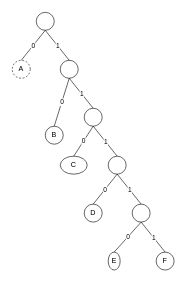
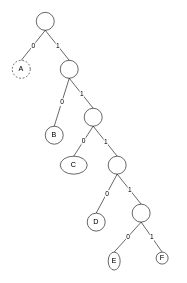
  <mxCell id="0" />
  <mxCell id="1" parent="0" />
  <mxCell id="2" value="A" style="ellipse;whiteSpace=wrap;html=1;aspect=fixed;dashed=1;" parent="1" vertex="1"><mxGeometry x="20" y="100" width="30" height="30" as="geometry" /></mxCell>
  <mxCell id="3" value="B" style="ellipse;whiteSpace=wrap;html=1;aspect=fixed;" parent="1" vertex="1"><mxGeometry x="75" y="210" width="30" height="30" as="geometry" /></mxCell>
  <mxCell id="4" value="C" style="ellipse;whiteSpace=wrap;html=1;aspect=fixed;" parent="1" vertex="1"><mxGeometry x="100" y="260" width="45" height="30" as="geometry" /></mxCell>
- <mxCell id="5" value="D" style="ellipse;whiteSpace=wrap;html=1;aspect=fixed;" parent="1" vertex="1"><mxGeometry x="140" y="340" width="30" height="30" as="geometry" /></mxCell>
+ <mxCell id="5" value="D" style="ellipse;whiteSpace=wrap;html=1;aspect=fixed;" parent="1" vertex="1"><mxGeometry x="145" y="355" width="30" height="30" as="geometry" /></mxCell>
  <mxCell id="6" value="E" style="ellipse;whiteSpace=wrap;html=1;aspect=fixed;" parent="1" vertex="1"><mxGeometry x="180" y="420" width="20" height="30" as="geometry" /></mxCell>
- <mxCell id="7" value="F" style="ellipse;whiteSpace=wrap;html=1;aspect=fixed;" parent="1" vertex="1"><mxGeometry x="260" y="420" width="30" height="30" as="geometry" /></mxCell>
+ <mxCell id="7" value="F" style="ellipse;whiteSpace=wrap;html=1;aspect=fixed;" parent="1" vertex="1"><mxGeometry x="260" y="420" width="20" height="20" as="geometry" /></mxCell>
  <mxCell id="8" value="" style="ellipse;whiteSpace=wrap;html=1;aspect=fixed;" parent="1" vertex="1"><mxGeometry x="220" y="340" width="30" height="30" as="geometry" /></mxCell>
  <mxCell id="9" value="" style="ellipse;whiteSpace=wrap;html=1;aspect=fixed;" parent="1" vertex="1"><mxGeometry x="180" y="260" width="30" height="30" as="geometry" /></mxCell>
  <mxCell id="10" value="" style="ellipse;whiteSpace=wrap;html=1;aspect=fixed;" parent="1" vertex="1"><mxGeometry x="140" y="180" width="30" height="30" as="geometry" /></mxCell>
  <mxCell id="11" value="" style="ellipse;whiteSpace=wrap;html=1;aspect=fixed;" parent="1" vertex="1"><mxGeometry x="100" y="100" width="30" height="30" as="geometry" /></mxCell>
  <mxCell id="12" value="" style="ellipse;whiteSpace=wrap;html=1;aspect=fixed;" parent="1" vertex="1"><mxGeometry x="60" y="20" width="30" height="30" as="geometry" /></mxCell>
  <mxCell id="13" value="" style="endArrow=none;html=1;endFill=0;exitX=0.5;exitY=0;exitDx=0;exitDy=0;entryX=0.5;entryY=1;entryDx=0;entryDy=0;" parent="1" source="2" target="12" edge="1"><mxGeometry relative="1" as="geometry"><mxPoint x="-40" y="350" as="sourcePoint" /><mxPoint x="30" y="300" as="targetPoint" /></mxGeometry></mxCell>
  <mxCell id="14" value="0" style="edgeLabel;resizable=0;html=1;align=center;verticalAlign=middle;" parent="13" connectable="0" vertex="1"><mxGeometry relative="1" as="geometry" /></mxCell>
  <mxCell id="15" value="" style="endArrow=none;html=1;endFill=0;exitX=0.5;exitY=0;exitDx=0;exitDy=0;entryX=0.5;entryY=1;entryDx=0;entryDy=0;" parent="1" source="3" target="11" edge="1"><mxGeometry relative="1" as="geometry"><mxPoint x="-30" y="360" as="sourcePoint" /><mxPoint x="40" y="310" as="targetPoint" /></mxGeometry></mxCell>
  <mxCell id="16" value="0" style="edgeLabel;resizable=0;html=1;align=center;verticalAlign=middle;" parent="15" connectable="0" vertex="1"><mxGeometry relative="1" as="geometry" /></mxCell>
  <mxCell id="17" value="" style="endArrow=none;html=1;endFill=0;entryX=0.5;entryY=1;entryDx=0;entryDy=0;exitX=0.5;exitY=0;exitDx=0;exitDy=0;" parent="1" source="4" target="10" edge="1"><mxGeometry relative="1" as="geometry"><mxPoint x="-20" y="370" as="sourcePoint" /><mxPoint x="50" y="320" as="targetPoint" /></mxGeometry></mxCell>
  <mxCell id="18" value="0" style="edgeLabel;resizable=0;html=1;align=center;verticalAlign=middle;" parent="17" connectable="0" vertex="1"><mxGeometry relative="1" as="geometry" /></mxCell>
  <mxCell id="19" value="" style="endArrow=none;html=1;endFill=0;exitX=0.5;exitY=0;exitDx=0;exitDy=0;entryX=0.5;entryY=1;entryDx=0;entryDy=0;" parent="1" source="5" target="9" edge="1"><mxGeometry relative="1" as="geometry"><mxPoint x="-10" y="380" as="sourcePoint" /><mxPoint x="60" y="330" as="targetPoint" /></mxGeometry></mxCell>
  <mxCell id="20" value="0" style="edgeLabel;resizable=0;html=1;align=center;verticalAlign=middle;" parent="19" connectable="0" vertex="1"><mxGeometry relative="1" as="geometry" /></mxCell>
  <mxCell id="21" value="" style="endArrow=none;html=1;endFill=0;exitX=0.5;exitY=0;exitDx=0;exitDy=0;entryX=0.5;entryY=1;entryDx=0;entryDy=0;" parent="1" source="6" target="8" edge="1"><mxGeometry relative="1" as="geometry"><mxPoint x="0" y="390" as="sourcePoint" /><mxPoint x="70" y="340" as="targetPoint" /></mxGeometry></mxCell>
  <mxCell id="22" value="0" style="edgeLabel;resizable=0;html=1;align=center;verticalAlign=middle;" parent="21" connectable="0" vertex="1"><mxGeometry relative="1" as="geometry" /></mxCell>
  <mxCell id="23" value="" style="endArrow=none;html=1;endFill=0;exitX=0.5;exitY=0;exitDx=0;exitDy=0;entryX=0.5;entryY=1;entryDx=0;entryDy=0;" parent="1" source="7" target="8" edge="1"><mxGeometry relative="1" as="geometry"><mxPoint x="10" y="400" as="sourcePoint" /><mxPoint x="80" y="350" as="targetPoint" /></mxGeometry></mxCell>
  <mxCell id="24" value="1" style="edgeLabel;resizable=0;html=1;align=center;verticalAlign=middle;" parent="23" connectable="0" vertex="1"><mxGeometry relative="1" as="geometry" /></mxCell>
  <mxCell id="25" value="" style="endArrow=none;html=1;endFill=0;exitX=0.5;exitY=0;exitDx=0;exitDy=0;entryX=0.5;entryY=1;entryDx=0;entryDy=0;" parent="1" source="8" target="9" edge="1"><mxGeometry relative="1" as="geometry"><mxPoint x="285" y="430" as="sourcePoint" /><mxPoint x="245" y="400" as="targetPoint" /></mxGeometry></mxCell>
  <mxCell id="26" value="1" style="edgeLabel;resizable=0;html=1;align=center;verticalAlign=middle;" parent="25" connectable="0" vertex="1"><mxGeometry relative="1" as="geometry" /></mxCell>
  <mxCell id="27" value="" style="endArrow=none;html=1;endFill=0;exitX=0.5;exitY=0;exitDx=0;exitDy=0;entryX=0.5;entryY=1;entryDx=0;entryDy=0;" parent="1" source="9" target="10" edge="1"><mxGeometry relative="1" as="geometry"><mxPoint x="295" y="440" as="sourcePoint" /><mxPoint x="255" y="410" as="targetPoint" /></mxGeometry></mxCell>
  <mxCell id="28" value="1" style="edgeLabel;resizable=0;html=1;align=center;verticalAlign=middle;" parent="27" connectable="0" vertex="1"><mxGeometry relative="1" as="geometry" /></mxCell>
  <mxCell id="29" value="" style="endArrow=none;html=1;endFill=0;exitX=0.5;exitY=0;exitDx=0;exitDy=0;entryX=0.5;entryY=1;entryDx=0;entryDy=0;" parent="1" source="10" target="11" edge="1"><mxGeometry relative="1" as="geometry"><mxPoint x="305" y="450" as="sourcePoint" /><mxPoint x="265" y="420" as="targetPoint" /></mxGeometry></mxCell>
  <mxCell id="30" value="1" style="edgeLabel;resizable=0;html=1;align=center;verticalAlign=middle;" parent="29" connectable="0" vertex="1"><mxGeometry relative="1" as="geometry" /></mxCell>
  <mxCell id="31" value="" style="endArrow=none;html=1;endFill=0;exitX=0.5;exitY=0;exitDx=0;exitDy=0;entryX=0.5;entryY=1;entryDx=0;entryDy=0;" parent="1" source="11" target="12" edge="1"><mxGeometry relative="1" as="geometry"><mxPoint x="315" y="460" as="sourcePoint" /><mxPoint x="275" y="430" as="targetPoint" /></mxGeometry></mxCell>
  <mxCell id="32" value="1" style="edgeLabel;resizable=0;html=1;align=center;verticalAlign=middle;" parent="31" connectable="0" vertex="1"><mxGeometry relative="1" as="geometry" /></mxCell>
